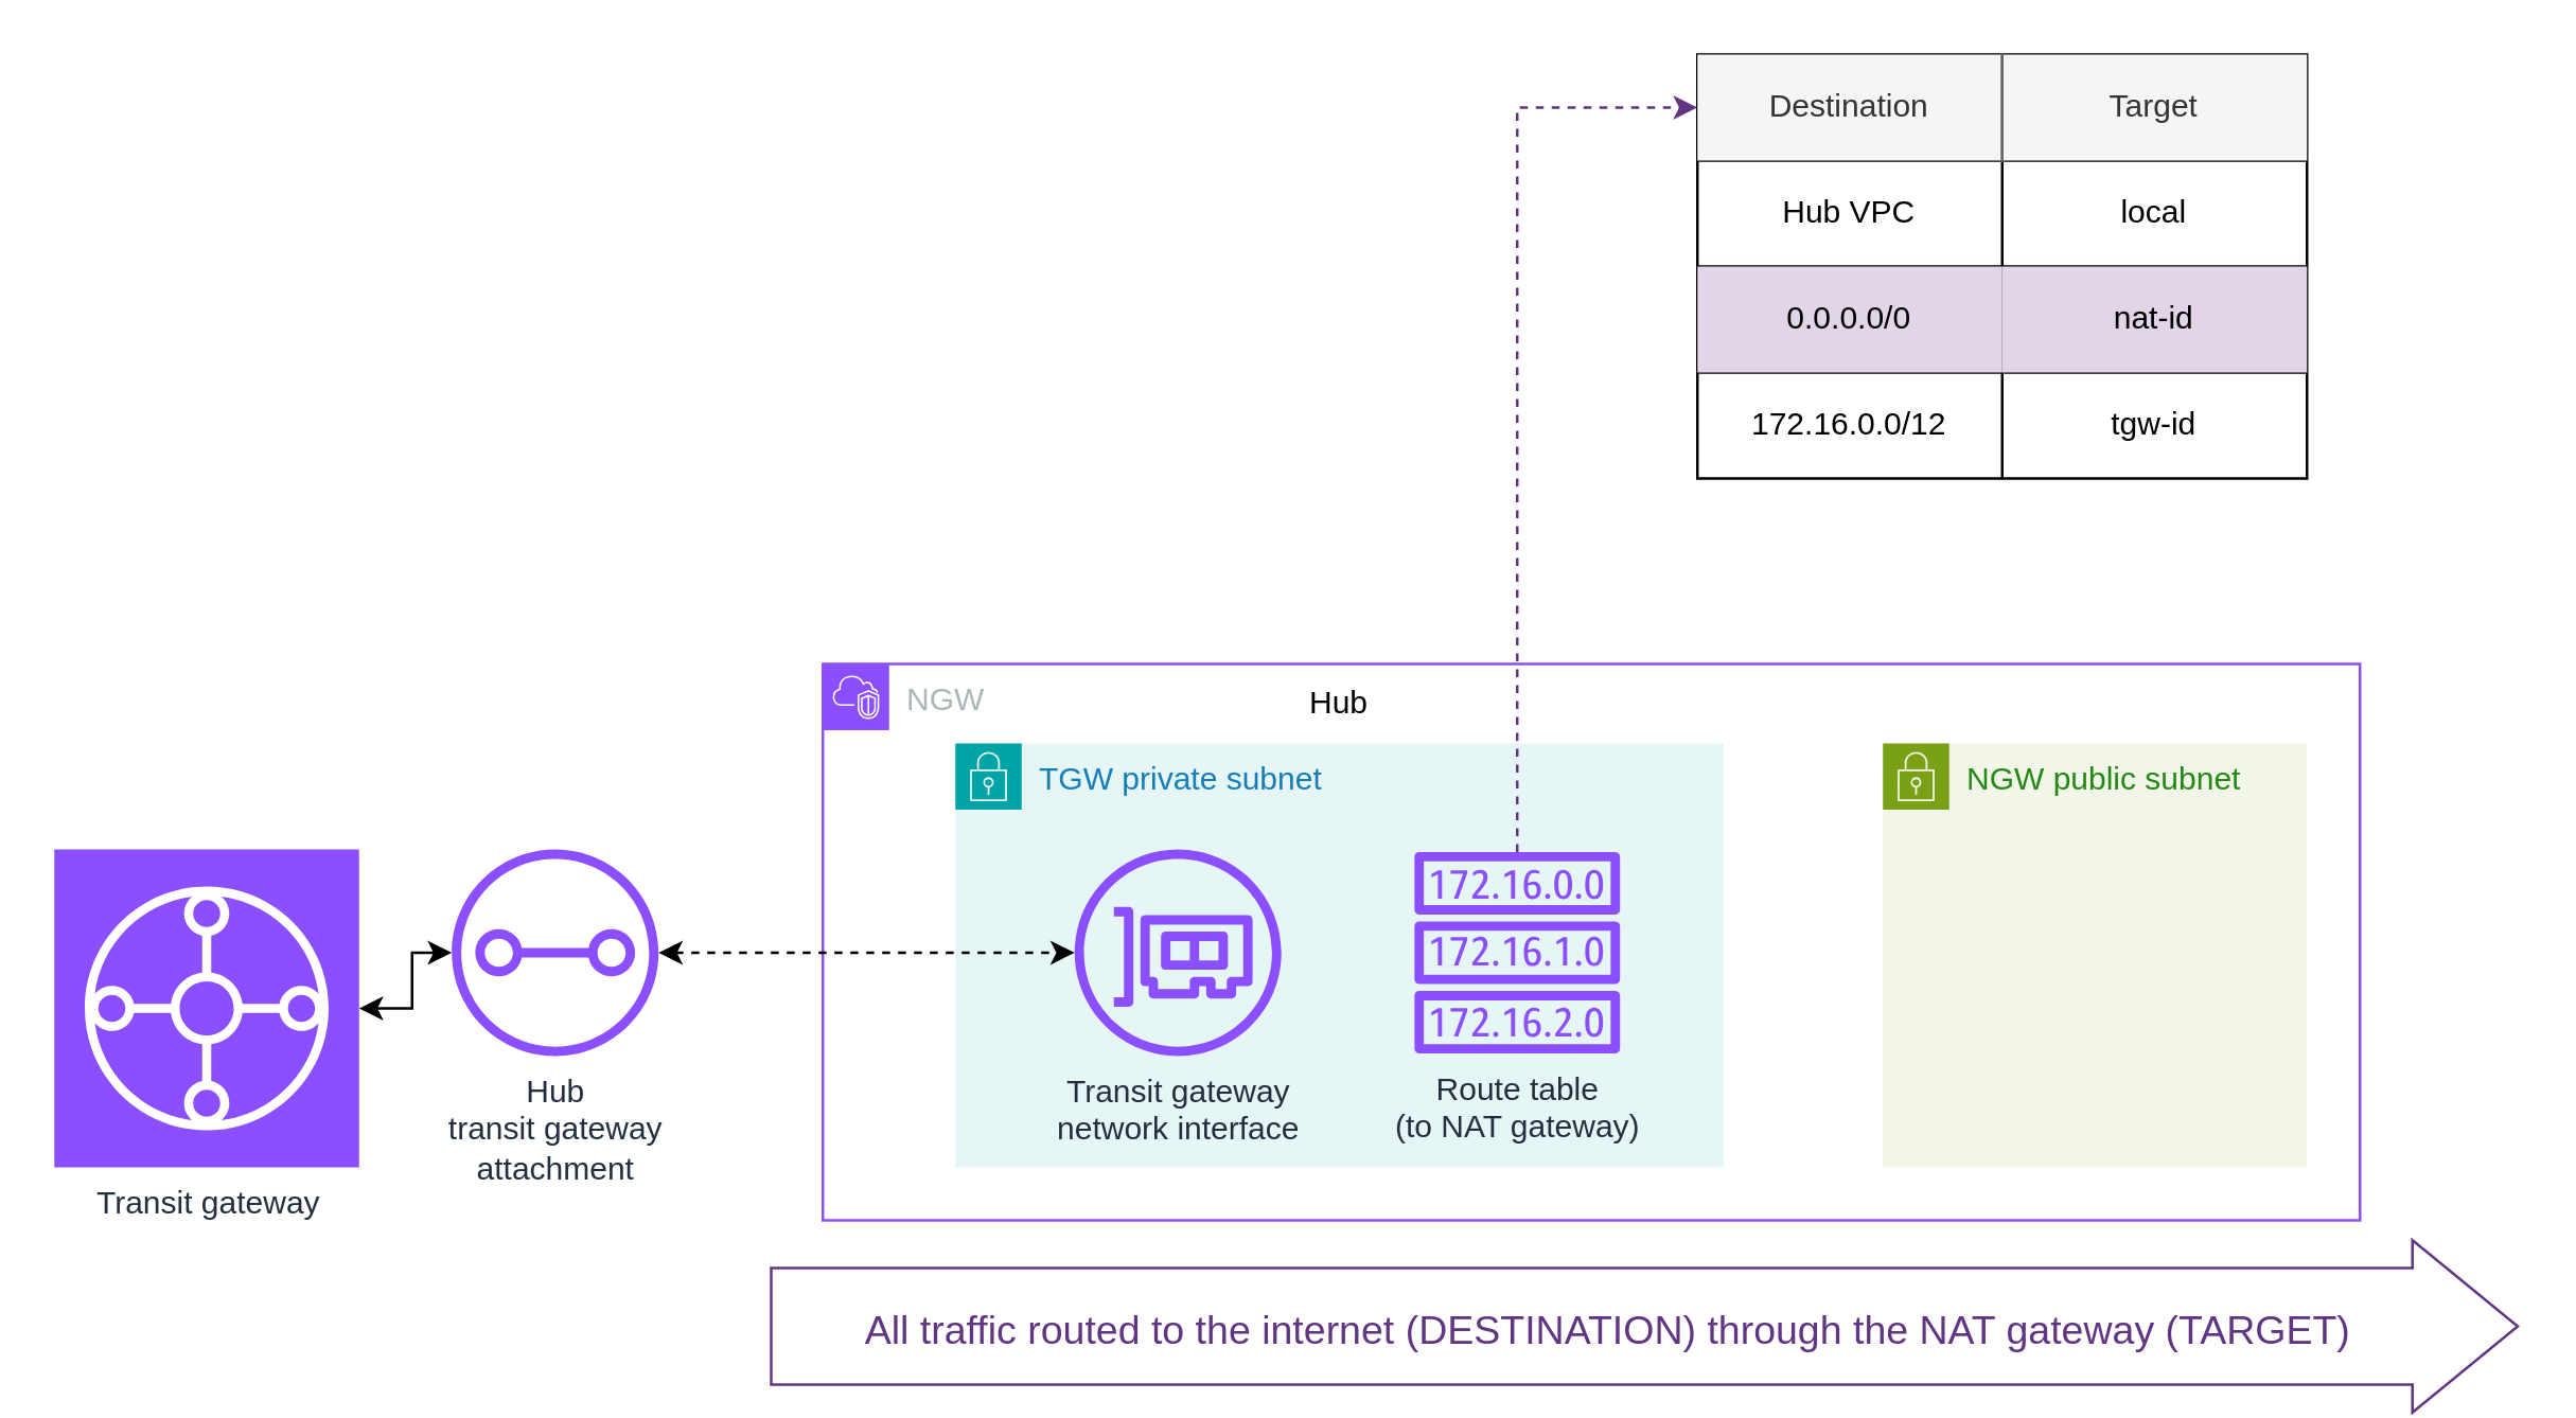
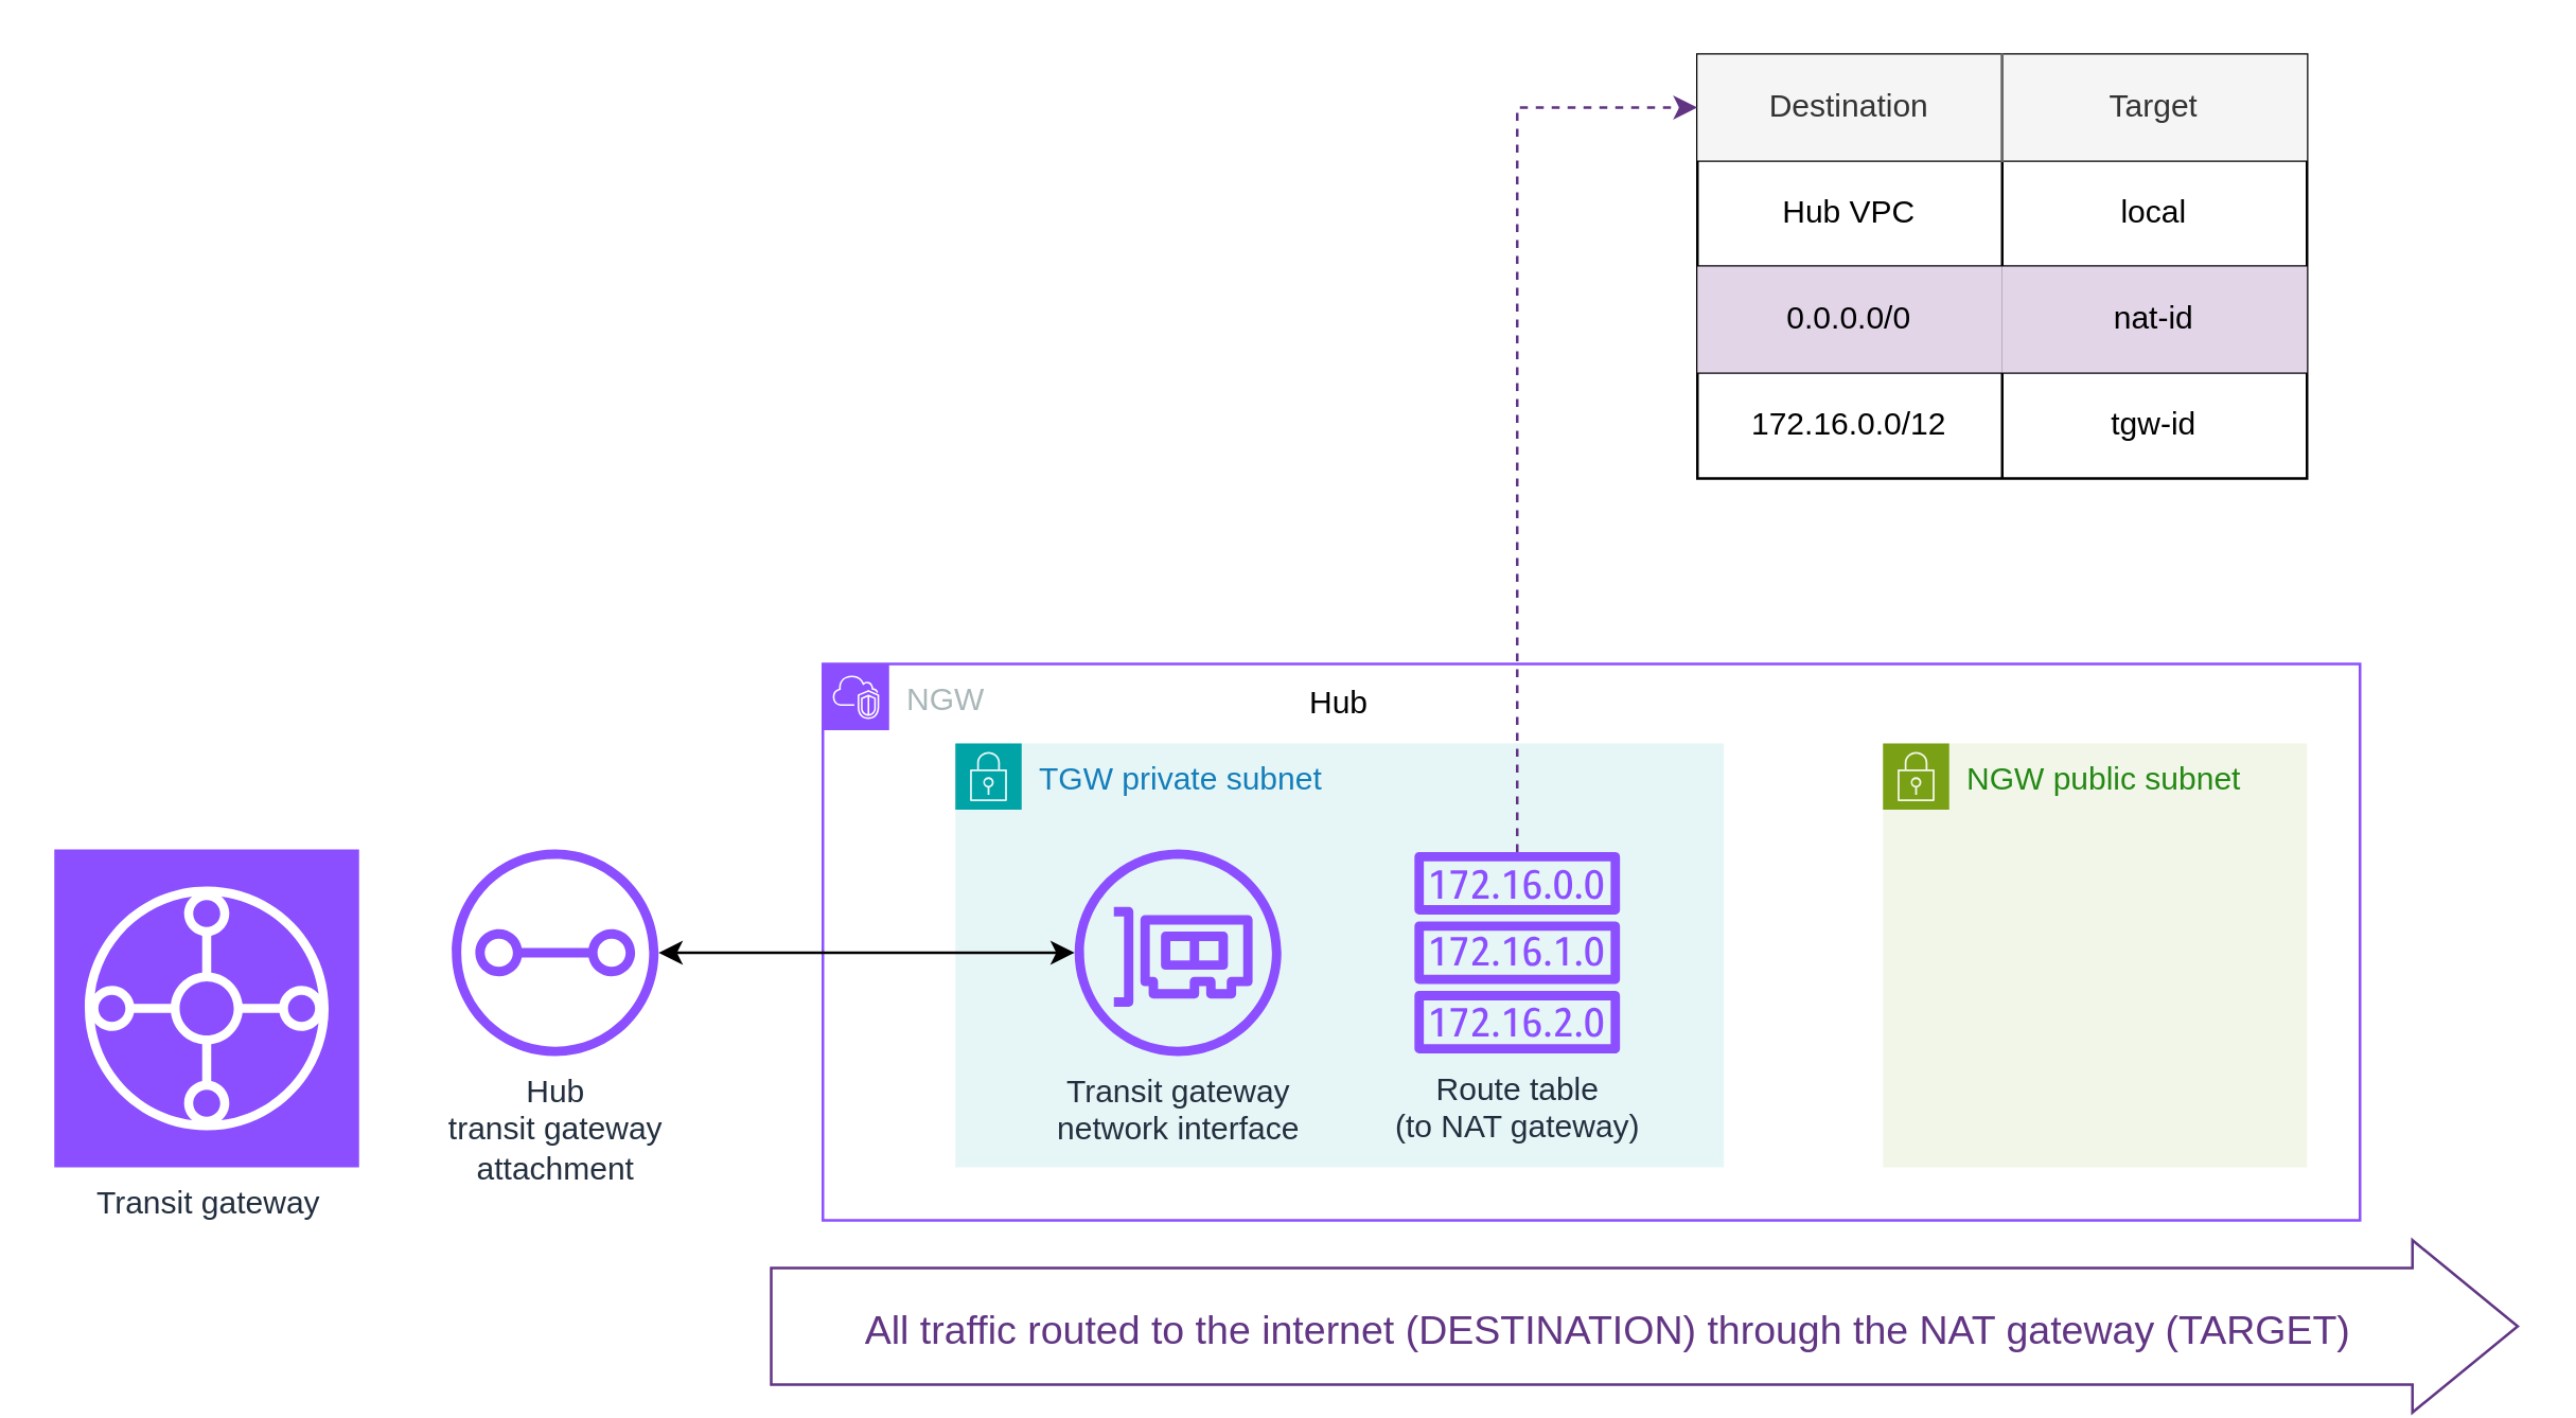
  <mxCell id="0" />
  <mxCell id="1" parent="0" />
  <mxCell id="2" value="NGW" style="points=[[0,0],[0.25,0],[0.5,0],[0.75,0],[1,0],[1,0.25],[1,0.5],[1,0.75],[1,1],[0.75,1],[0.5,1],[0.25,1],[0,1],[0,0.75],[0,0.5],[0,0.25]];outlineConnect=0;gradientColor=none;html=1;whiteSpace=wrap;fontSize=12;fontStyle=0;container=1;pointerEvents=0;collapsible=0;recursiveResize=0;shape=mxgraph.aws4.group;grIcon=mxgraph.aws4.group_vpc2;strokeColor=#8C4FFF;fillColor=none;verticalAlign=top;align=left;spacingLeft=30;fontColor=#AAB7B8;dashed=0;" parent="1" vertex="1"><mxGeometry x="310" y="250" width="580" height="210" as="geometry" /></mxCell>
  <mxCell id="3" value="TGW private subnet" style="points=[[0,0],[0.25,0],[0.5,0],[0.75,0],[1,0],[1,0.25],[1,0.5],[1,0.75],[1,1],[0.75,1],[0.5,1],[0.25,1],[0,1],[0,0.75],[0,0.5],[0,0.25]];outlineConnect=0;gradientColor=none;html=1;whiteSpace=wrap;fontSize=12;fontStyle=0;container=1;pointerEvents=0;collapsible=0;recursiveResize=0;shape=mxgraph.aws4.group;grIcon=mxgraph.aws4.group_security_group;grStroke=0;strokeColor=#00A4A6;fillColor=#E6F6F7;verticalAlign=top;align=left;spacingLeft=30;fontColor=#147EBA;dashed=0;" parent="2" vertex="1"><mxGeometry x="50" y="30" width="290" height="160" as="geometry" /></mxCell>
  <mxCell id="4" value="&lt;div&gt;Route table&lt;/div&gt;&lt;div&gt;(to NAT gateway)&lt;/div&gt;" style="sketch=0;outlineConnect=0;fontColor=#232F3E;gradientColor=none;fillColor=#8C4FFF;strokeColor=none;dashed=0;verticalLabelPosition=bottom;verticalAlign=top;align=center;html=1;fontSize=12;fontStyle=0;aspect=fixed;pointerEvents=1;shape=mxgraph.aws4.route_table;" parent="3" vertex="1"><mxGeometry x="173" y="41" width="78" height="76" as="geometry" /></mxCell>
  <mxCell id="5" value="&lt;div&gt;Transit gateway&lt;/div&gt;&lt;div&gt;network interface&lt;/div&gt;" style="sketch=0;outlineConnect=0;fontColor=#232F3E;gradientColor=none;fillColor=#8C4FFF;strokeColor=none;dashed=0;verticalLabelPosition=bottom;verticalAlign=top;align=center;html=1;fontSize=12;fontStyle=0;aspect=fixed;pointerEvents=1;shape=mxgraph.aws4.elastic_network_interface;" parent="3" vertex="1"><mxGeometry x="45" y="40" width="78" height="78" as="geometry" /></mxCell>
  <mxCell id="6" value="NGW public subnet" style="points=[[0,0],[0.25,0],[0.5,0],[0.75,0],[1,0],[1,0.25],[1,0.5],[1,0.75],[1,1],[0.75,1],[0.5,1],[0.25,1],[0,1],[0,0.75],[0,0.5],[0,0.25]];outlineConnect=0;gradientColor=none;html=1;whiteSpace=wrap;fontSize=12;fontStyle=0;container=1;pointerEvents=0;collapsible=0;recursiveResize=0;shape=mxgraph.aws4.group;grIcon=mxgraph.aws4.group_security_group;grStroke=0;strokeColor=#7AA116;fillColor=#F2F6E8;verticalAlign=top;align=left;spacingLeft=30;fontColor=#248814;dashed=0;" parent="2" vertex="1"><mxGeometry x="400" y="30" width="160" height="160" as="geometry" /></mxCell>
  <mxCell id="7" value="Hub" style="text;html=1;align=center;verticalAlign=middle;whiteSpace=wrap;rounded=0;" parent="2" vertex="1"><mxGeometry x="165" width="60" height="30" as="geometry" /></mxCell>
  <mxCell id="8" value="" style="shape=table;startSize=0;container=1;collapsible=0;childLayout=tableLayout;" parent="1" vertex="1"><mxGeometry x="640" y="20" width="230" height="160" as="geometry" /></mxCell>
  <mxCell id="9" value="" style="shape=tableRow;horizontal=0;startSize=0;swimlaneHead=0;swimlaneBody=0;strokeColor=inherit;top=0;left=0;bottom=0;right=0;collapsible=0;dropTarget=0;fillColor=none;points=[[0,0.5],[1,0.5]];portConstraint=eastwest;" parent="8" vertex="1"><mxGeometry width="230" height="40" as="geometry" /></mxCell>
  <mxCell id="10" value="Destination" style="shape=partialRectangle;html=1;whiteSpace=wrap;connectable=0;strokeColor=#666666;overflow=hidden;fillColor=#f5f5f5;top=0;left=0;bottom=0;right=1;pointerEvents=1;align=center;fontColor=#333333;" parent="9" vertex="1"><mxGeometry width="115" height="40" as="geometry"><mxRectangle width="115" height="40" as="alternateBounds" /></mxGeometry></mxCell>
  <mxCell id="11" value="Target" style="shape=partialRectangle;html=1;whiteSpace=wrap;connectable=0;strokeColor=#666666;overflow=hidden;fillColor=#f5f5f5;top=0;left=1;bottom=0;right=0;pointerEvents=1;fontColor=#333333;" parent="9" vertex="1"><mxGeometry x="115" width="115" height="40" as="geometry"><mxRectangle width="115" height="40" as="alternateBounds" /></mxGeometry></mxCell>
  <mxCell id="12" style="shape=tableRow;horizontal=0;startSize=0;swimlaneHead=0;swimlaneBody=0;strokeColor=inherit;top=0;left=0;bottom=0;right=0;collapsible=0;dropTarget=0;fillColor=none;points=[[0,0.5],[1,0.5]];portConstraint=eastwest;" parent="8" vertex="1"><mxGeometry y="40" width="230" height="40" as="geometry" /></mxCell>
  <mxCell id="13" value="Hub VPC" style="shape=partialRectangle;html=1;whiteSpace=wrap;connectable=0;strokeColor=inherit;overflow=hidden;fillColor=none;top=0;left=0;bottom=0;right=0;pointerEvents=1;" parent="12" vertex="1"><mxGeometry width="115" height="40" as="geometry"><mxRectangle width="115" height="40" as="alternateBounds" /></mxGeometry></mxCell>
  <mxCell id="14" value="local" style="shape=partialRectangle;html=1;whiteSpace=wrap;connectable=0;strokeColor=inherit;overflow=hidden;fillColor=none;top=0;left=0;bottom=0;right=0;pointerEvents=1;" parent="12" vertex="1"><mxGeometry x="115" width="115" height="40" as="geometry"><mxRectangle width="115" height="40" as="alternateBounds" /></mxGeometry></mxCell>
  <mxCell id="15" value="" style="shape=tableRow;horizontal=0;startSize=0;swimlaneHead=0;swimlaneBody=0;strokeColor=inherit;top=0;left=0;bottom=0;right=0;collapsible=0;dropTarget=0;fillColor=none;points=[[0,0.5],[1,0.5]];portConstraint=eastwest;" parent="8" vertex="1"><mxGeometry y="80" width="230" height="40" as="geometry" /></mxCell>
  <mxCell id="16" value="0.0.0.0/0" style="shape=partialRectangle;html=1;whiteSpace=wrap;connectable=0;strokeColor=#9673a6;overflow=hidden;fillColor=#e1d5e7;top=0;left=0;bottom=0;right=0;pointerEvents=1;" parent="15" vertex="1"><mxGeometry width="115" height="40" as="geometry"><mxRectangle width="115" height="40" as="alternateBounds" /></mxGeometry></mxCell>
  <mxCell id="17" value="nat-id" style="shape=partialRectangle;html=1;whiteSpace=wrap;connectable=0;strokeColor=#9673a6;overflow=hidden;fillColor=#e1d5e7;top=0;left=0;bottom=0;right=0;pointerEvents=1;" parent="15" vertex="1"><mxGeometry x="115" width="115" height="40" as="geometry"><mxRectangle width="115" height="40" as="alternateBounds" /></mxGeometry></mxCell>
  <mxCell id="18" style="shape=tableRow;horizontal=0;startSize=0;swimlaneHead=0;swimlaneBody=0;strokeColor=inherit;top=0;left=0;bottom=0;right=0;collapsible=0;dropTarget=0;fillColor=none;points=[[0,0.5],[1,0.5]];portConstraint=eastwest;" parent="8" vertex="1"><mxGeometry y="120" width="230" height="40" as="geometry" /></mxCell>
  <mxCell id="19" value="172.16.0.0/12" style="shape=partialRectangle;html=1;whiteSpace=wrap;connectable=0;strokeColor=inherit;overflow=hidden;fillColor=none;top=0;left=0;bottom=0;right=0;pointerEvents=1;" parent="18" vertex="1"><mxGeometry width="115" height="40" as="geometry"><mxRectangle width="115" height="40" as="alternateBounds" /></mxGeometry></mxCell>
  <mxCell id="20" value="tgw-id " style="shape=partialRectangle;html=1;whiteSpace=wrap;connectable=0;strokeColor=inherit;overflow=hidden;fillColor=none;top=0;left=0;bottom=0;right=0;pointerEvents=1;" parent="18" vertex="1"><mxGeometry x="115" width="115" height="40" as="geometry"><mxRectangle width="115" height="40" as="alternateBounds" /></mxGeometry></mxCell>
  <mxCell id="21" style="edgeStyle=orthogonalEdgeStyle;rounded=0;orthogonalLoop=1;jettySize=auto;html=1;dashed=1;strokeColor=light-dark(#613583, #ededed);" parent="1" source="4" target="9" edge="1"><mxGeometry relative="1" as="geometry"><Array as="points"><mxPoint x="572" y="40" /></Array></mxGeometry></mxCell>
  <mxCell id="22" value="" style="shape=flexArrow;endArrow=classic;html=1;rounded=0;width=44;endSize=12.903;strokeColor=light-dark(#613583, #ededed);fontColor=light-dark(#613583, #ededed);" edge="1" parent="1"><mxGeometry width="50" height="50" relative="1" as="geometry"><mxPoint x="290" y="500" as="sourcePoint" /><mxPoint x="950" y="500" as="targetPoint" /></mxGeometry></mxCell>
  <mxCell id="23" value="&lt;font style=&quot;font-size: 15px;&quot;&gt;All traffic routed to the internet (DESTINATION) through the NAT gateway (TARGET)&lt;/font&gt;" style="edgeLabel;html=1;align=center;verticalAlign=middle;resizable=0;points=[];fontColor=light-dark(#613583, #ededed);" vertex="1" connectable="0" parent="22"><mxGeometry x="0.167" y="4" relative="1" as="geometry"><mxPoint x="-70" y="4" as="offset" /></mxGeometry></mxCell>
- <mxCell id="24" style="edgeStyle=orthogonalEdgeStyle;rounded=0;orthogonalLoop=1;jettySize=auto;html=1;startArrow=classic;startFill=1;" edge="1" parent="1" source="25" target="27"><mxGeometry relative="1" as="geometry" /></mxCell>
  <mxCell id="25" value="Transit gateway" style="sketch=0;points=[[0,0,0],[0.25,0,0],[0.5,0,0],[0.75,0,0],[1,0,0],[0,1,0],[0.25,1,0],[0.5,1,0],[0.75,1,0],[1,1,0],[0,0.25,0],[0,0.5,0],[0,0.75,0],[1,0.25,0],[1,0.5,0],[1,0.75,0]];outlineConnect=0;fontColor=#232F3E;fillColor=#8C4FFF;strokeColor=#ffffff;dashed=0;verticalLabelPosition=bottom;verticalAlign=top;align=center;html=1;fontSize=12;fontStyle=0;aspect=fixed;shape=mxgraph.aws4.resourceIcon;resIcon=mxgraph.aws4.transit_gateway;" vertex="1" parent="1"><mxGeometry x="20" y="320" width="115" height="120" as="geometry" /></mxCell>
- <mxCell id="26" style="edgeStyle=orthogonalEdgeStyle;rounded=0;orthogonalLoop=1;jettySize=auto;html=1;startArrow=classic;startFill=1;dashed=1;" edge="1" parent="1" source="27" target="5"><mxGeometry relative="1" as="geometry" /></mxCell>
+ <mxCell id="26" style="edgeStyle=orthogonalEdgeStyle;rounded=0;orthogonalLoop=1;jettySize=auto;html=1;startArrow=classic;startFill=1;" edge="1" parent="1" source="27" target="5"><mxGeometry relative="1" as="geometry" /></mxCell>
  <mxCell id="27" value="&lt;div&gt;Hub&lt;/div&gt;&lt;div&gt;transit gateway&lt;/div&gt;&lt;div&gt;attachment&lt;/div&gt;" style="sketch=0;outlineConnect=0;fontColor=#232F3E;gradientColor=none;fillColor=#8C4FFF;strokeColor=none;dashed=0;verticalLabelPosition=bottom;verticalAlign=top;align=center;html=1;fontSize=12;fontStyle=0;aspect=fixed;pointerEvents=1;shape=mxgraph.aws4.transit_gateway_attachment;" vertex="1" parent="1"><mxGeometry x="170" y="320" width="78" height="78" as="geometry" /></mxCell>
